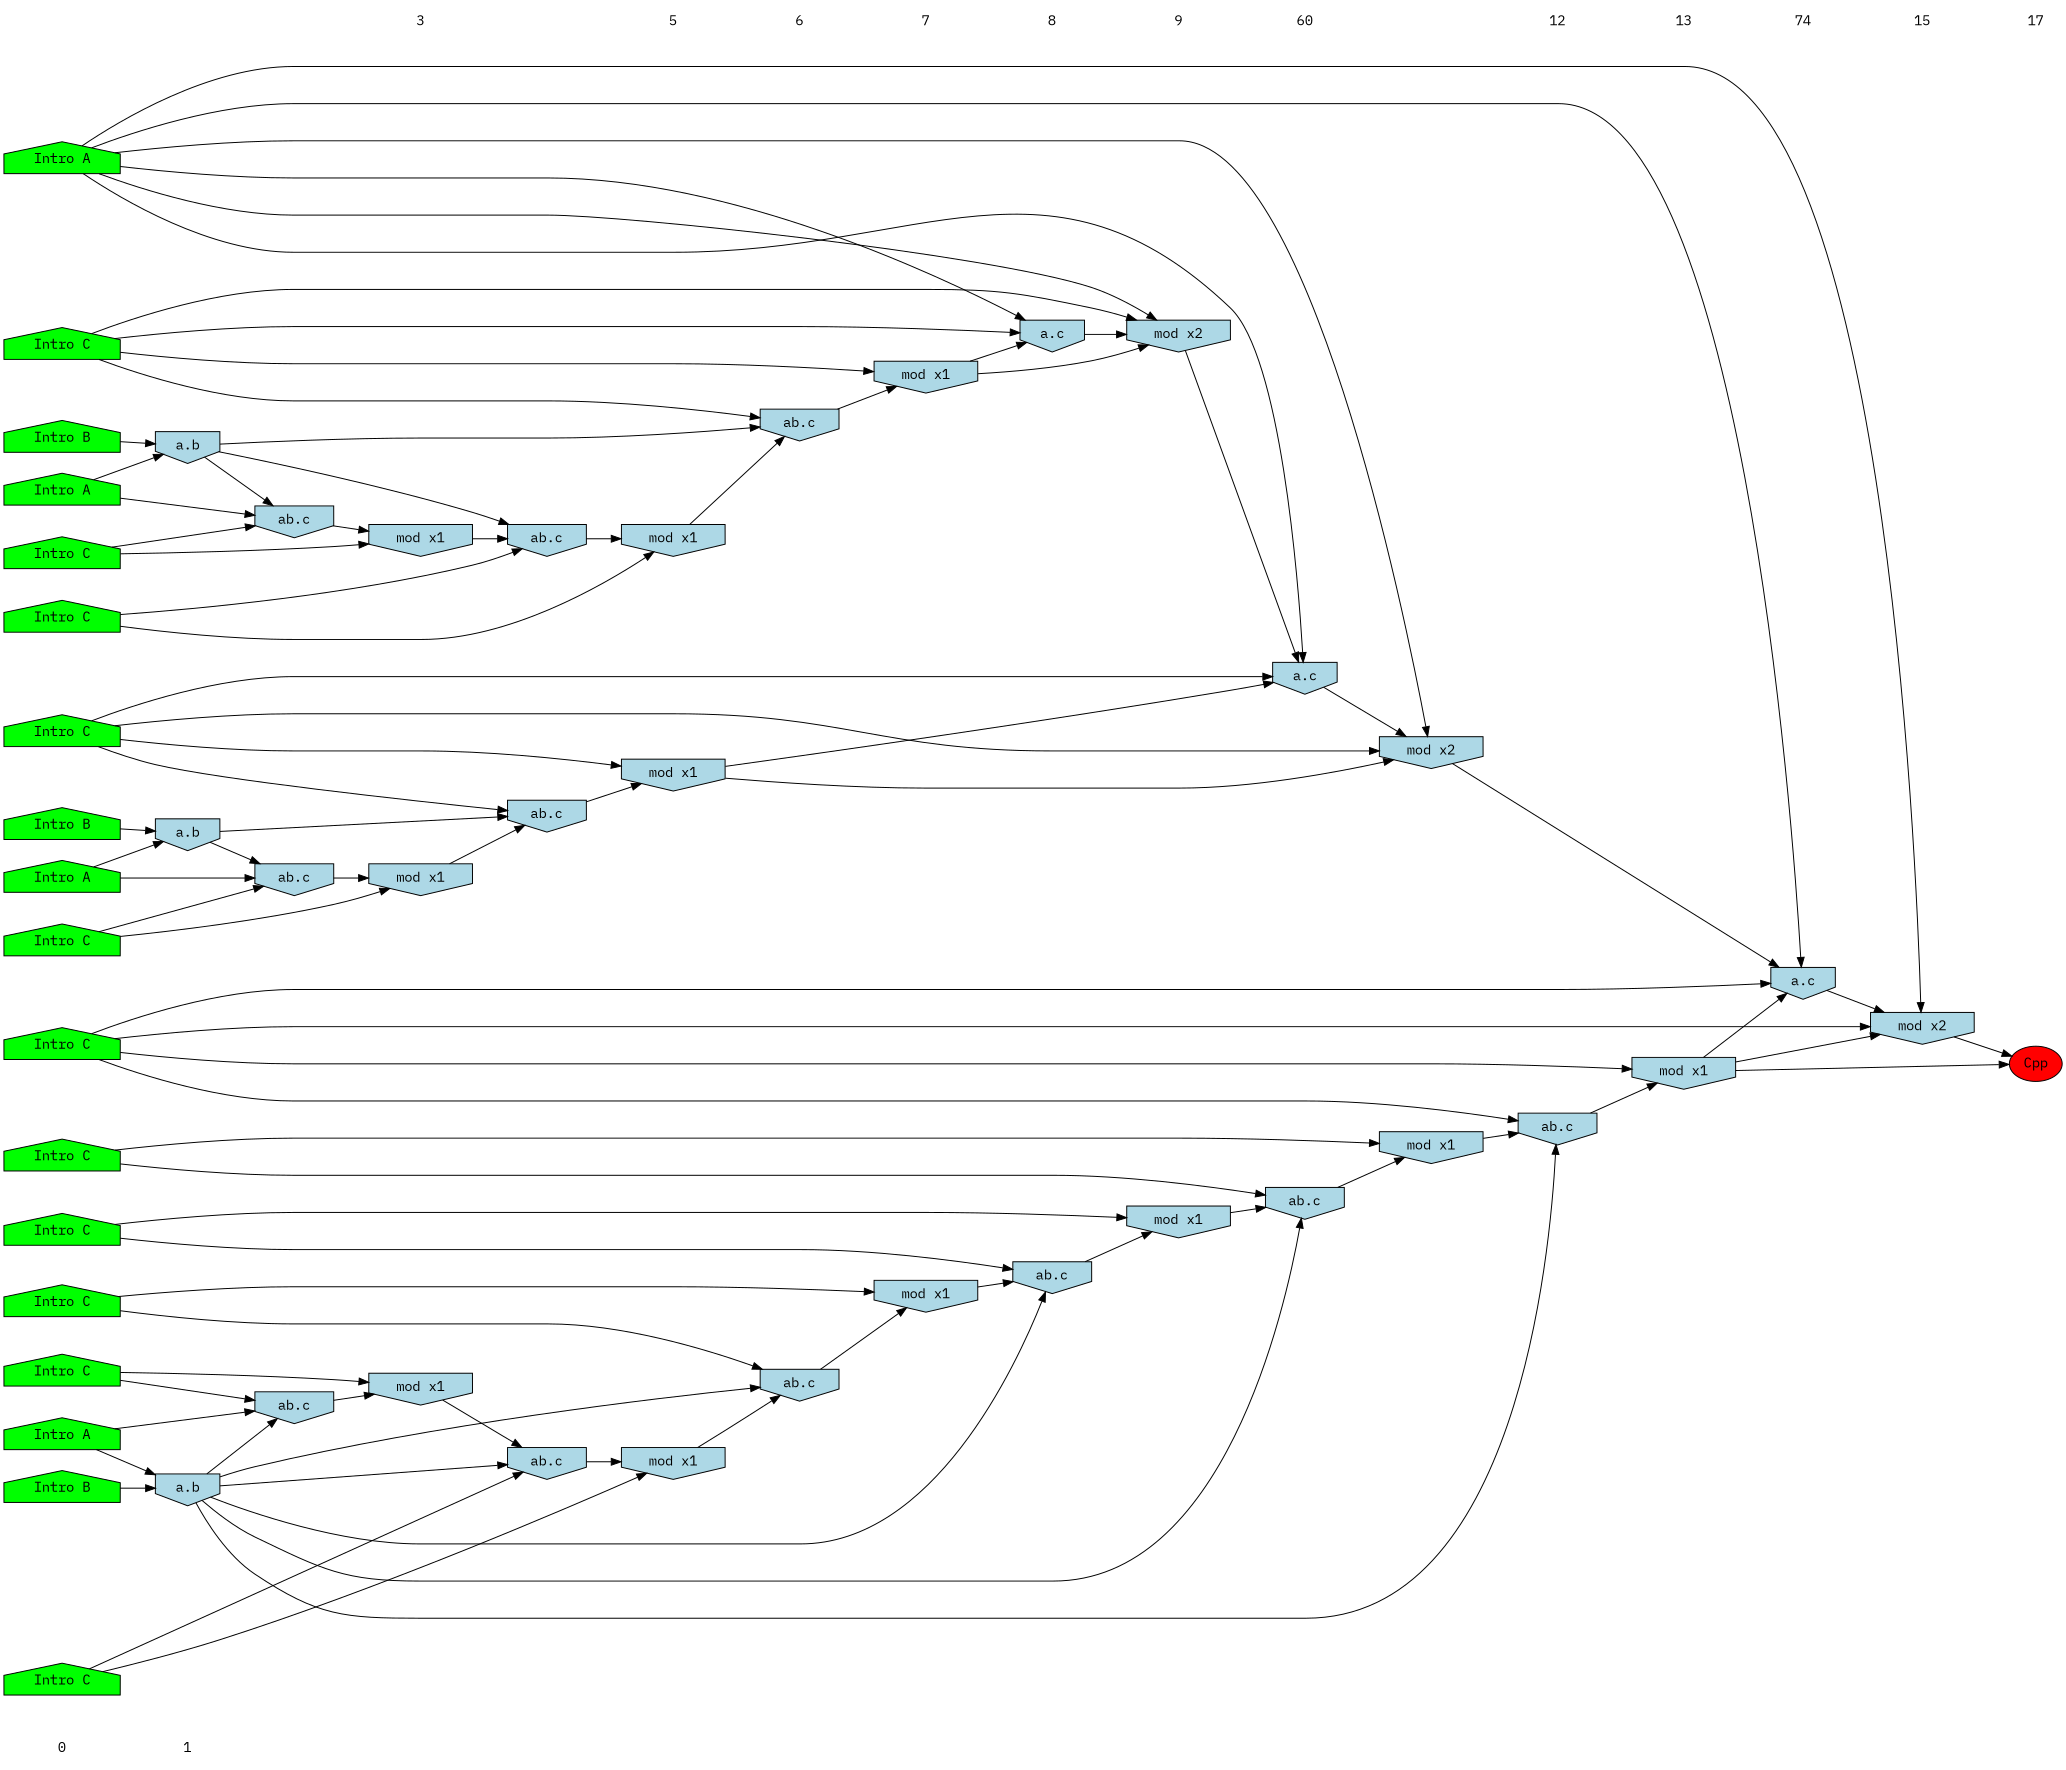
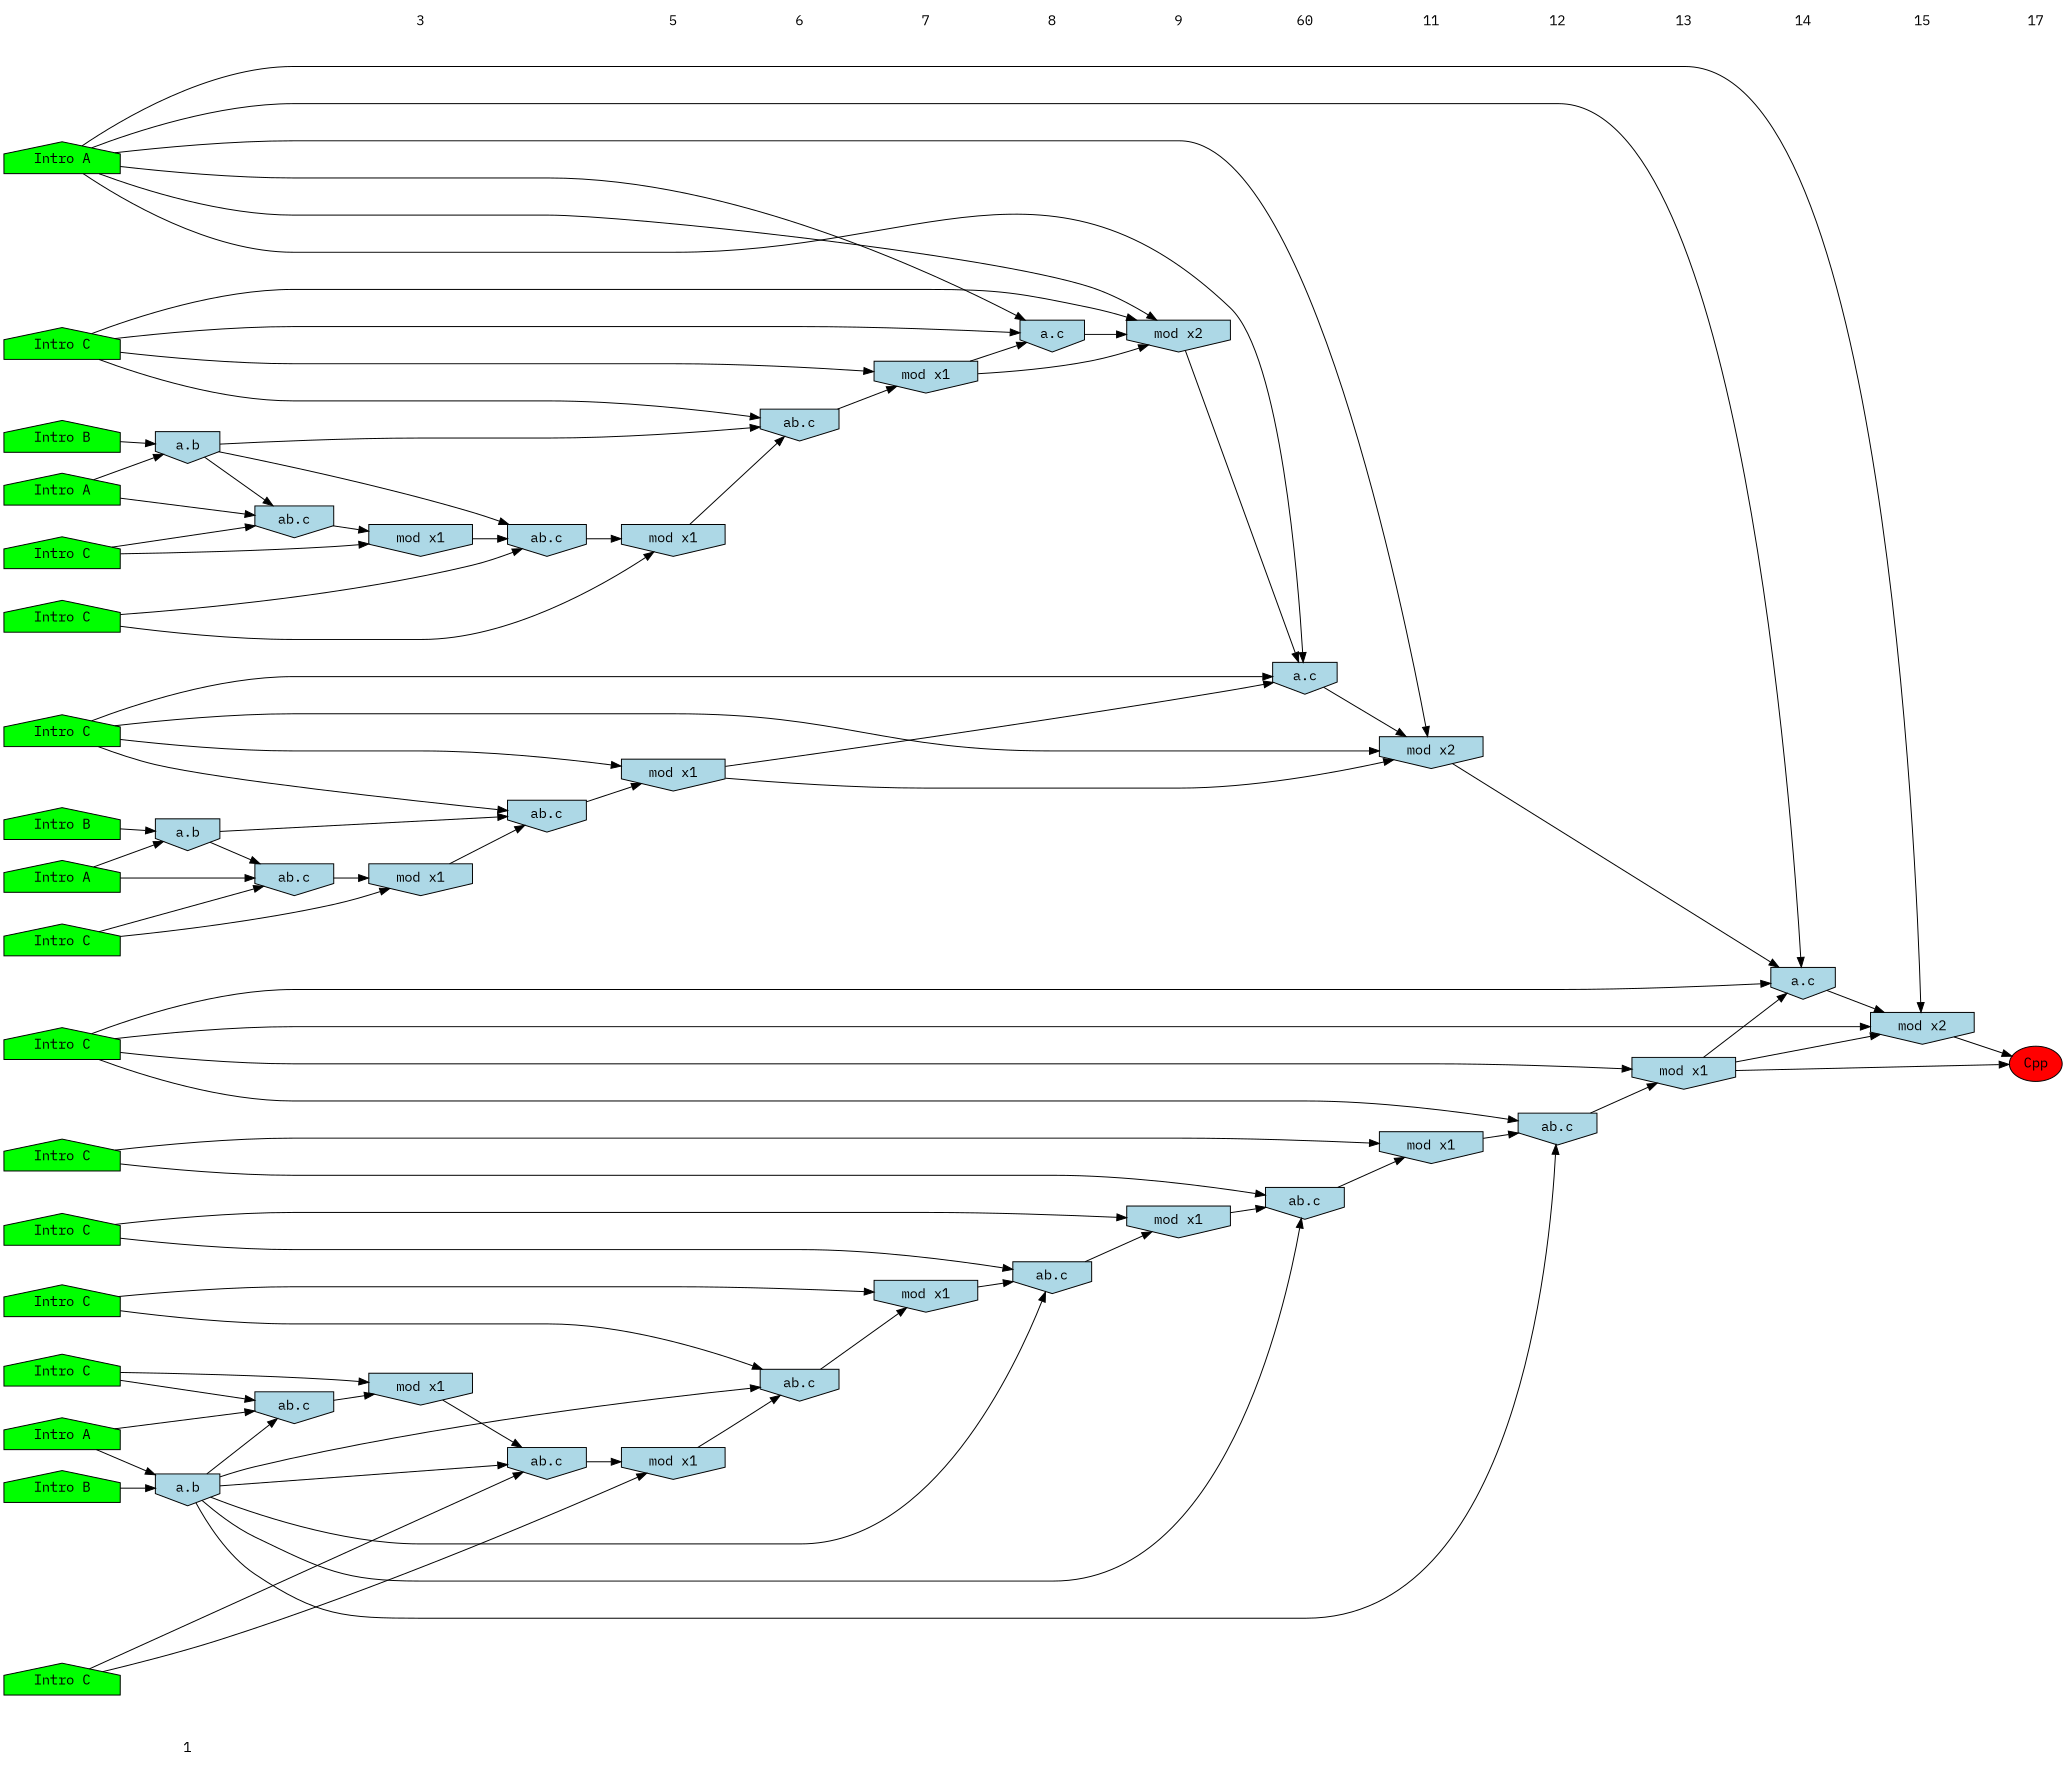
  digraph {
    fontname="IBM Plex Mono"
    rankdir=LR
    ranksep=.5
    node [fontname="IBM Plex Mono" shape=invhouse fillcolor=lightblue style=filled]
    edge [fontname="IBM Plex Mono"]
-   0 [shape=plaintext fillcolor="" style=""]
    n2 [fillcolor=green label="Intro A" shape=house]
    n3 [fillcolor=green label="Intro B" shape=house]
    n4 [fillcolor=green label="Intro A" shape=house]
    n5 [fillcolor=green label="Intro A" shape=house]
    n6 [fillcolor=green label="Intro A" shape=house]
    n7 [fillcolor=green label="Intro B" shape=house]
    n8 [fillcolor=green label="Intro B" shape=house]
    n9 [fillcolor=green label="Intro C" shape=house]
    n10 [fillcolor=green label="Intro C" shape=house]
    n11 [fillcolor=green label="Intro C" shape=house]
    n12 [fillcolor=green label="Intro C" shape=house]
    n13 [fillcolor=green label="Intro C" shape=house]
    n14 [fillcolor=green label="Intro C" shape=house]
    n15 [fillcolor=green label="Intro C" shape=house]
    n16 [fillcolor=green label="Intro C" shape=house]
    n17 [fillcolor=green label="Intro C" shape=house]
    n18 [fillcolor=green label="Intro C" shape=house]
    n19 [fillcolor=green label="Intro C" shape=house]
    1 [shape=plaintext fillcolor="" style=""]
    n21 [label="a.b"]
    n22 [label="a.b"]
    n23 [label="a.b"]
    n24 [label="ab.c"]
    n25 [label="ab.c"]
    n26 [label="ab.c"]
    3 [shape=plaintext fillcolor="" style=""]
    n28 [label="mod x1"]
    n29 [label="mod x1"]
    n30 [label="mod x1"]
    n31 [label="ab.c"]
    n32 [label="ab.c"]
    n33 [label="ab.c"]
    13 [shape=plaintext fillcolor="" style=""]
    n35 [label="mod x1"]
    5 [shape=plaintext fillcolor="" style=""]
    n37 [label="mod x1"]
    n38 [label="mod x1"]
    n39 [label="mod x1"]
    6 [shape=plaintext fillcolor="" style=""]
    n41 [label="ab.c"]
    n42 [label="ab.c"]
    7 [shape=plaintext fillcolor="" style=""]
    n44 [label="mod x1"]
    n45 [label="mod x1"]
    8 [shape=plaintext fillcolor="" style=""]
    n47 [label="a.c"]
    n48 [label="ab.c"]
    9 [shape=plaintext fillcolor="" style=""]
    n50 [label="mod x2"]
    n51 [label="mod x1"]
    n52 [label=60 shape=plaintext fillcolor="" style=""]
    n53 [label="a.c"]
    n54 [label="ab.c"]
+   11 [shape=plaintext fillcolor="" style=""]
    n56 [label="mod x1"]
    n57 [label="mod x2"]
    12 [shape=plaintext fillcolor="" style=""]
    n59 [label="ab.c"]
-   14 [shape=plaintext label=74 fillcolor="" style=""]
+   14 [shape=plaintext fillcolor="" style=""]
    n61 [label="a.c"]
    15 [shape=plaintext fillcolor="" style=""]
    n63 [label="mod x2"]
    n64 [label=17 shape=plaintext fillcolor="" style=""]
    n65 [fillcolor=red label=Cpp shape=""]
    subgraph sub_1 {
      rank=same
-     0
      n2
      n3
      n4
      n5
      n6
      n7
      n8
      n9
      n10
      n11
      n12
      n13
      n14
      n15
      n16
      n17
      n18
      n19
    }
    subgraph sub_2 {
      rank=same
      1
      n21
      n22
      n23
    }
    subgraph sub_3 {
      rank=same
      n24
      n25
      n26
    }
    subgraph sub_4 {
      rank=same
      3
      n28
      n29
      n30
    }
    subgraph sub_5 {
      rank=same
      n31
      n32
      n33
    }
    subgraph sub_6 {
      rank=same
      13
      n35
    }
    subgraph sub_7 {
      rank=same
      5
      n37
      n38
      n39
    }
    subgraph sub_8 {
      rank=same
      6
      n41
      n42
    }
    subgraph sub_9 {
      rank=same
      7
      n44
      n45
    }
    subgraph sub_10 {
      rank=same
      8
      n47
      n48
    }
    subgraph sub_11 {
      rank=same
      9
      n50
      n51
    }
    subgraph sub_12 {
      rank=same
      n52
      n53
      n54
    }
    subgraph sub_13 {
      rank=same
+     11
      n56
      n57
    }
    subgraph sub_14 {
      rank=same
      12
      n59
    }
    subgraph sub_15 {
      rank=same
      14
      n61
    }
    subgraph sub_16 {
      rank=same
      15
      n63
    }
    subgraph sub_17 {
      rank=same
      n64
      n65
    }
-   0 -> 1 [style=invis]
    n2 -> n23
    n2 -> n25
    n3 -> n23
    n4 -> n21
    n4 -> n24
    n5 -> n22
    n5 -> n26
    n6 -> n47
    n6 -> n50
    n6 -> n53
    n6 -> n57
    n6 -> n61
    n6 -> n63
    n7 -> n22
    n8 -> n21
    n9 -> n35
    n9 -> n59
    n9 -> n61
    n9 -> n63
    n10 -> n26
    n10 -> n30
    n11 -> n25
    n11 -> n29
    n12 -> n24
    n12 -> n28
    n13 -> n33
    n13 -> n38
    n13 -> n53
    n13 -> n57
    n14 -> n54
    n14 -> n56
    n15 -> n32
    n15 -> n39
    n16 -> n31
    n16 -> n37
    n17 -> n42
    n17 -> n45
    n18 -> n41
    n18 -> n44
    n18 -> n47
    n18 -> n50
    n19 -> n48
    n19 -> n51
    n21 -> n24
    n21 -> n31
    n21 -> n41
    n22 -> n26
    n22 -> n33
    n23 -> n25
    n23 -> n32
    n23 -> n42
    n23 -> n48
    n23 -> n54
    n23 -> n59
    n24 -> n28
    n25 -> n29
    n26 -> n30
    n28 -> n31
    n29 -> n32
    n30 -> n33
    n31 -> n37
    n32 -> n39
    n33 -> n38
    13 -> 14 [style=invis]
    n35 -> n61
    n35 -> n63
    n35 -> n65
    5 -> 6 [style=invis]
    n37 -> n41
    n38 -> n53
    n38 -> n57
    n39 -> n42
    6 -> 7 [style=invis]
    n41 -> n44
    n42 -> n45
    7 -> 8 [style=invis]
    n44 -> n47
    n44 -> n50
    n45 -> n48
    8 -> 9 [style=invis]
    n47 -> n50
    n48 -> n51
    9 -> n52 [style=invis]
    n50 -> n53
    n51 -> n54
+   n52 -> 11 [style=invis]
    n53 -> n57
    n54 -> n56
+   11 -> 12 [style=invis]
    n56 -> n59
    n57 -> n61
    12 -> 13 [style=invis]
    n59 -> n35
    14 -> 15 [style=invis]
    n61 -> n63
    15 -> n64 [style=invis]
    n63 -> n65
  }
